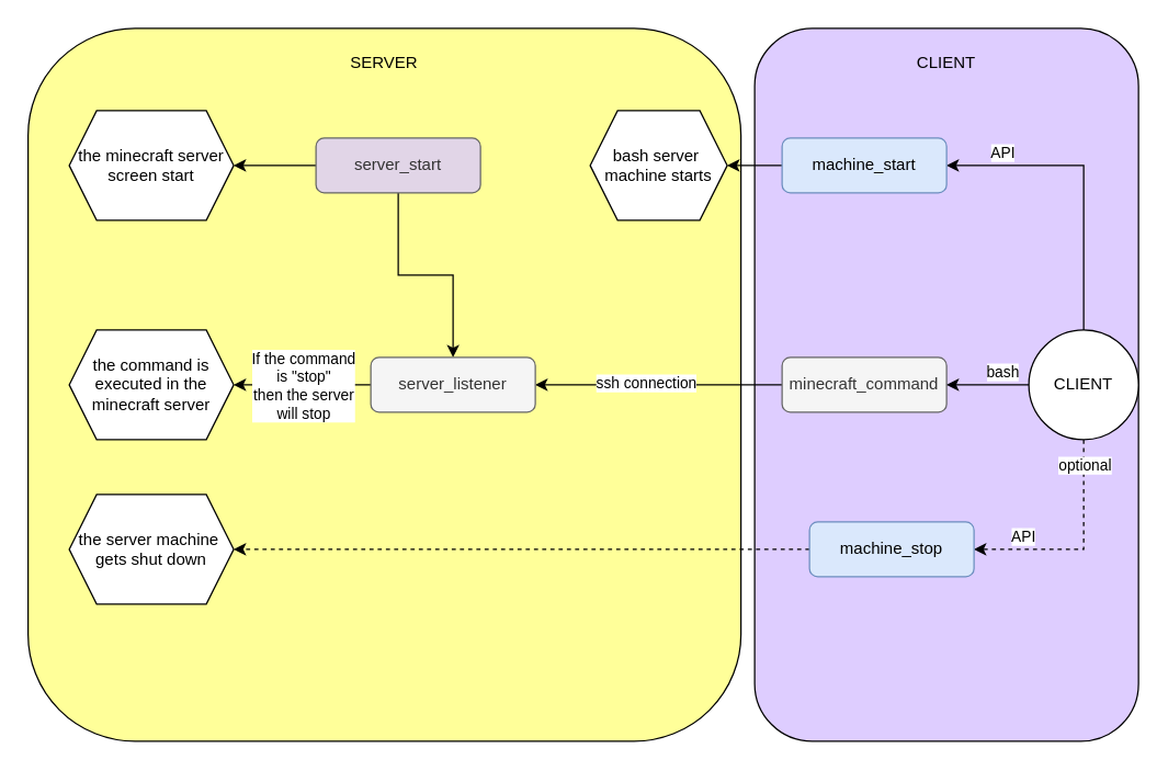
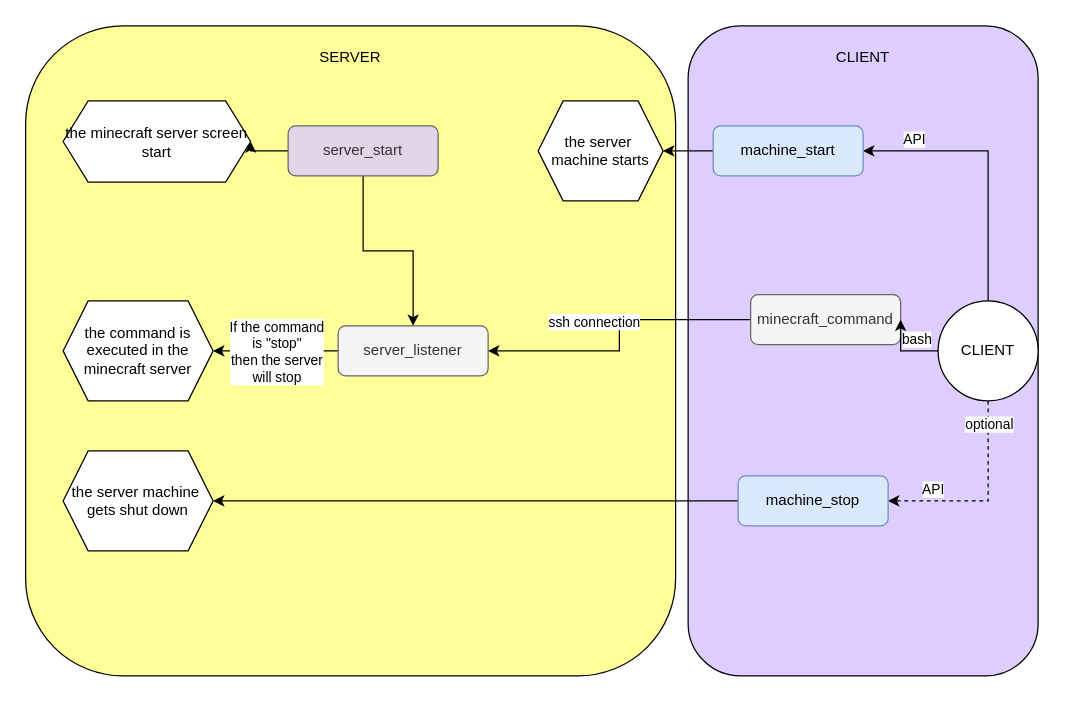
  <mxCell id="0" />
  <mxCell id="1" parent="0" />
  <mxCell id="2" value="" style="rounded=1;whiteSpace=wrap;html=1;fillColor=#FFFF99;" vertex="1" parent="1"><mxGeometry x="20" y="20" width="520" height="520" as="geometry" /></mxCell>
  <mxCell id="3" value="" style="rounded=1;whiteSpace=wrap;html=1;fillColor=#DECDFF;" vertex="1" parent="1"><mxGeometry x="550" y="20" width="280" height="520" as="geometry" /></mxCell>
  <mxCell id="4" style="edgeStyle=orthogonalEdgeStyle;rounded=0;orthogonalLoop=1;jettySize=auto;html=1;exitX=0;exitY=0.5;exitDx=0;exitDy=0;entryX=1;entryY=0.5;entryDx=0;entryDy=0;" parent="1" source="6" target="24" edge="1"><mxGeometry relative="1" as="geometry" /></mxCell>
  <mxCell id="5" style="edgeStyle=orthogonalEdgeStyle;rounded=0;orthogonalLoop=1;jettySize=auto;html=1;exitX=0.5;exitY=1;exitDx=0;exitDy=0;entryX=0.5;entryY=0;entryDx=0;entryDy=0;" parent="1" source="6" target="12" edge="1"><mxGeometry relative="1" as="geometry" /></mxCell>
  <mxCell id="6" value="server_start" style="rounded=1;whiteSpace=wrap;html=1;fontSize=12;glass=0;strokeWidth=1;shadow=0;fillColor=#e1d5e7;fontColor=#333333;strokeColor=#666666;" parent="1" vertex="1"><mxGeometry x="230" y="100" width="120" height="40" as="geometry" /></mxCell>
  <mxCell id="7" style="edgeStyle=orthogonalEdgeStyle;rounded=0;orthogonalLoop=1;jettySize=auto;html=1;exitX=0;exitY=0.5;exitDx=0;exitDy=0;entryX=1;entryY=0.5;entryDx=0;entryDy=0;" parent="1" source="9" target="12" edge="1"><mxGeometry relative="1" as="geometry"><mxPoint x="410" y="280" as="targetPoint" /></mxGeometry></mxCell>
  <mxCell id="8" value="ssh connection" style="edgeLabel;html=1;align=center;verticalAlign=middle;resizable=0;points=[];" parent="7" vertex="1" connectable="0"><mxGeometry x="-0.1" y="-2" relative="1" as="geometry"><mxPoint x="-19" as="offset" /></mxGeometry></mxCell>
- <mxCell id="9" value="minecraft_command" style="rounded=1;whiteSpace=wrap;html=1;fontSize=12;glass=0;strokeWidth=1;shadow=0;fillColor=#f5f5f5;fontColor=#333333;strokeColor=#666666;" parent="1" vertex="1"><mxGeometry x="570" y="260" width="120" height="40" as="geometry" /></mxCell>
+ <mxCell id="9" value="minecraft_command" style="rounded=1;whiteSpace=wrap;html=1;fontSize=12;glass=0;strokeWidth=1;shadow=0;fillColor=#f5f5f5;fontColor=#333333;strokeColor=#666666;" parent="1" vertex="1"><mxGeometry x="600" y="235" width="120" height="40" as="geometry" /></mxCell>
  <mxCell id="10" style="edgeStyle=orthogonalEdgeStyle;rounded=0;orthogonalLoop=1;jettySize=auto;html=1;exitX=0;exitY=0.5;exitDx=0;exitDy=0;entryX=1;entryY=0.5;entryDx=0;entryDy=0;" edge="1" parent="1" source="12" target="25"><mxGeometry relative="1" as="geometry" /></mxCell>
  <mxCell id="11" value="If the command&lt;div&gt;is &quot;stop&quot;&lt;/div&gt;&lt;div&gt;then the server&lt;/div&gt;&lt;div&gt;will stop&lt;/div&gt;" style="edgeLabel;html=1;align=center;verticalAlign=middle;resizable=0;points=[];" vertex="1" connectable="0" parent="10"><mxGeometry relative="1" as="geometry"><mxPoint as="offset" /></mxGeometry></mxCell>
  <mxCell id="12" value="server_listener" style="rounded=1;whiteSpace=wrap;html=1;fontSize=12;glass=0;strokeWidth=1;shadow=0;fillColor=#f5f5f5;fontColor=#333333;strokeColor=#666666;" parent="1" vertex="1"><mxGeometry x="270" y="260" width="120" height="40" as="geometry" /></mxCell>
  <mxCell id="13" style="edgeStyle=orthogonalEdgeStyle;rounded=0;orthogonalLoop=1;jettySize=auto;html=1;exitX=0.5;exitY=0;exitDx=0;exitDy=0;entryX=1;entryY=0.5;entryDx=0;entryDy=0;" parent="1" source="20" target="22" edge="1"><mxGeometry relative="1" as="geometry" /></mxCell>
  <mxCell id="14" value="API" style="edgeLabel;html=1;align=center;verticalAlign=middle;resizable=0;points=[];" parent="13" vertex="1" connectable="0"><mxGeometry x="0.674" y="-4" relative="1" as="geometry"><mxPoint x="4" y="-6" as="offset" /></mxGeometry></mxCell>
  <mxCell id="15" style="edgeStyle=orthogonalEdgeStyle;rounded=0;orthogonalLoop=1;jettySize=auto;html=1;exitX=0;exitY=0.5;exitDx=0;exitDy=0;entryX=1;entryY=0.5;entryDx=0;entryDy=0;" parent="1" source="20" target="9" edge="1"><mxGeometry relative="1" as="geometry" /></mxCell>
  <mxCell id="16" value="bash" style="edgeLabel;html=1;align=center;verticalAlign=middle;resizable=0;points=[];" parent="15" vertex="1" connectable="0"><mxGeometry x="-0.35" y="1" relative="1" as="geometry"><mxPoint y="-11" as="offset" /></mxGeometry></mxCell>
  <mxCell id="17" style="edgeStyle=orthogonalEdgeStyle;rounded=0;orthogonalLoop=1;jettySize=auto;html=1;exitX=0.5;exitY=1;exitDx=0;exitDy=0;entryX=1;entryY=0.5;entryDx=0;entryDy=0;dashed=1;" parent="1" source="20" target="28" edge="1"><mxGeometry relative="1" as="geometry" /></mxCell>
  <mxCell id="18" value="API" style="edgeLabel;html=1;align=center;verticalAlign=middle;resizable=0;points=[];" parent="17" vertex="1" connectable="0"><mxGeometry x="0.462" y="-2" relative="1" as="geometry"><mxPoint x="-8" y="-8" as="offset" /></mxGeometry></mxCell>
  <mxCell id="19" value="optional" style="edgeLabel;html=1;align=center;verticalAlign=middle;resizable=0;points=[];" parent="17" vertex="1" connectable="0"><mxGeometry x="-0.775" relative="1" as="geometry"><mxPoint as="offset" /></mxGeometry></mxCell>
  <mxCell id="20" value="CLIENT" style="ellipse;whiteSpace=wrap;html=1;aspect=fixed;" parent="1" vertex="1"><mxGeometry x="750" y="240" width="80" height="80" as="geometry" /></mxCell>
  <mxCell id="21" style="edgeStyle=orthogonalEdgeStyle;rounded=0;orthogonalLoop=1;jettySize=auto;html=1;exitX=0;exitY=0.5;exitDx=0;exitDy=0;entryX=1;entryY=0.5;entryDx=0;entryDy=0;" parent="1" source="22" target="23" edge="1"><mxGeometry relative="1" as="geometry" /></mxCell>
  <mxCell id="22" value="&lt;div&gt;machine_start&lt;/div&gt;" style="rounded=1;whiteSpace=wrap;html=1;fontSize=12;glass=0;strokeWidth=1;shadow=0;fillColor=#dae8fc;strokeColor=#6c8ebf;" parent="1" vertex="1"><mxGeometry x="570" y="100" width="120" height="40" as="geometry" /></mxCell>
- <mxCell id="23" value="bash server&amp;nbsp;&lt;div&gt;machine starts&lt;/div&gt;" style="shape=hexagon;perimeter=hexagonPerimeter2;whiteSpace=wrap;html=1;fixedSize=1;" parent="1" vertex="1"><mxGeometry x="430" y="80" width="100" height="80" as="geometry" /></mxCell>
- <mxCell id="24" value="the minecraft server screen start" style="shape=hexagon;perimeter=hexagonPerimeter2;whiteSpace=wrap;html=1;fixedSize=1;" parent="1" vertex="1"><mxGeometry x="50" y="80" width="120" height="80" as="geometry" /></mxCell>
+ <mxCell id="23" value="the server&amp;nbsp;&lt;div&gt;machine starts&lt;/div&gt;" style="shape=hexagon;perimeter=hexagonPerimeter2;whiteSpace=wrap;html=1;fixedSize=1;" parent="1" vertex="1"><mxGeometry x="430" y="80" width="100" height="80" as="geometry" /></mxCell>
+ <mxCell id="24" value="the minecraft server screen start" style="shape=hexagon;perimeter=hexagonPerimeter2;whiteSpace=wrap;html=1;fixedSize=1;" parent="1" vertex="1"><mxGeometry x="50" y="80" width="150" height="65" as="geometry" /></mxCell>
  <mxCell id="25" value="the command is executed in the minecraft server" style="shape=hexagon;perimeter=hexagonPerimeter2;whiteSpace=wrap;html=1;fixedSize=1;" parent="1" vertex="1"><mxGeometry x="50" y="240" width="120" height="80" as="geometry" /></mxCell>
  <mxCell id="26" value="the server machine&amp;nbsp;&lt;div&gt;gets shut down&lt;/div&gt;" style="shape=hexagon;perimeter=hexagonPerimeter2;whiteSpace=wrap;html=1;fixedSize=1;" parent="1" vertex="1"><mxGeometry x="50" y="360" width="120" height="80" as="geometry" /></mxCell>
- <mxCell id="27" style="edgeStyle=orthogonalEdgeStyle;rounded=0;orthogonalLoop=1;jettySize=auto;html=1;exitX=0;exitY=0.5;exitDx=0;exitDy=0;entryX=1;entryY=0.5;entryDx=0;entryDy=0;dashed=1;" edge="1" parent="1" source="28" target="26"><mxGeometry relative="1" as="geometry" /></mxCell>
+ <mxCell id="27" style="edgeStyle=orthogonalEdgeStyle;rounded=0;orthogonalLoop=1;jettySize=auto;html=1;exitX=0;exitY=0.5;exitDx=0;exitDy=0;entryX=1;entryY=0.5;entryDx=0;entryDy=0;" edge="1" parent="1" source="28" target="26"><mxGeometry relative="1" as="geometry" /></mxCell>
  <mxCell id="28" value="&lt;div&gt;&lt;div&gt;machine_stop&lt;/div&gt;&lt;/div&gt;" style="rounded=1;whiteSpace=wrap;html=1;fontSize=12;glass=0;strokeWidth=1;shadow=0;fillColor=#dae8fc;strokeColor=#6c8ebf;" parent="1" vertex="1"><mxGeometry x="590" y="380" width="120" height="40" as="geometry" /></mxCell>
  <mxCell id="29" value="CLIENT" style="text;html=1;align=center;verticalAlign=middle;whiteSpace=wrap;rounded=0;" vertex="1" parent="1"><mxGeometry x="660" y="30" width="60" height="30" as="geometry" /></mxCell>
  <mxCell id="30" value="SERVER" style="text;html=1;align=center;verticalAlign=middle;whiteSpace=wrap;rounded=0;" vertex="1" parent="1"><mxGeometry x="250" y="30" width="60" height="30" as="geometry" /></mxCell>
